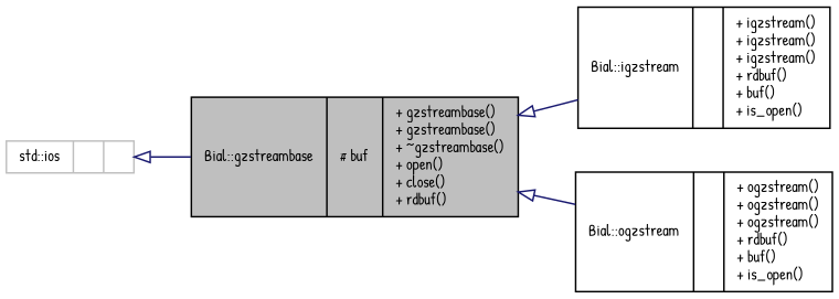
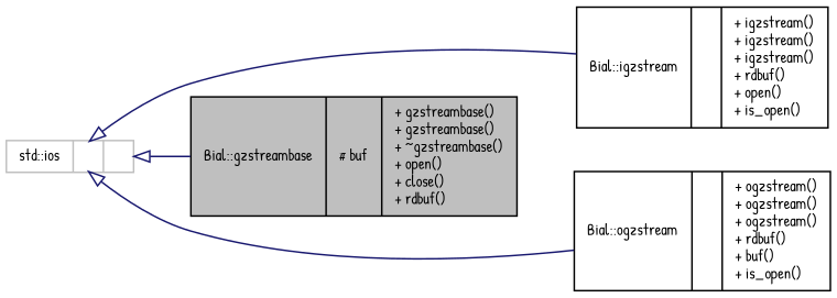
  digraph {
    fontname="Patrick Hand"
    rankdir=LR
    node [color=black fillcolor=white fontname="Patrick Hand" fontsize=10 shape=record style=filled]
    edge [arrowtail=onormal color=midnightblue dir=back fontname="Patrick Hand" fontsize=10 labelfontname=Helvetica labelfontsize=10 style=solid]
    n1 [fillcolor=grey75 fontcolor=black height=0.2 label="{Bial::gzstreambase\n|# buf\l|+ gzstreambase()\l+ gzstreambase()\l+ ~gzstreambase()\l+ open()\l+ close()\l+ rdbuf()\l}" width=0.4]
-   n2 [height=0.2 label="{Bial::igzstream\n||+ igzstream()\l+ igzstream()\l+ igzstream()\l+ rdbuf()\l+ buf()\l+ is_open()\l}" width=0.4]
+   n2 [height=0.2 label="{Bial::igzstream\n||+ igzstream()\l+ igzstream()\l+ igzstream()\l+ rdbuf()\l+ open()\l+ is_open()\l}" width=0.4]
    n3 [height=0.2 label="{Bial::ogzstream\n||+ ogzstream()\l+ ogzstream()\l+ ogzstream()\l+ rdbuf()\l+ buf()\l+ is_open()\l}" width=0.4]
    n4 [color=grey75 height=0.2 label="{std::ios\n||}" width=0.4]
-   n1 -> n2
-   n1 -> n3
+   n4 -> n2
+   n4 -> n3
    n4 -> n1
  }
